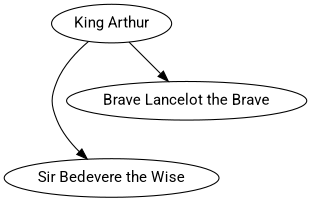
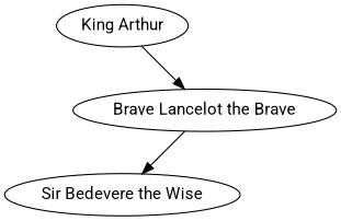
  digraph {
    fontname=Roboto
    node [fontname=Roboto]
    edge [fontname=Roboto]
    n1 [label="King Arthur"]
    n2 [label="Sir Bedevere the Wise"]
    n3 [label="Brave Lancelot the Brave"]
-   n1 -> n2
+   n3 -> n2
    n1 -> n3
  }
